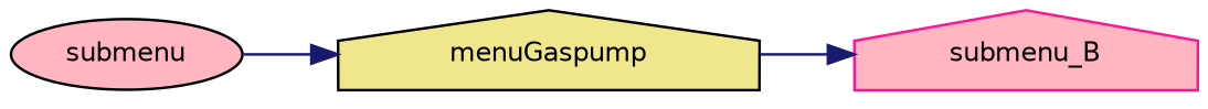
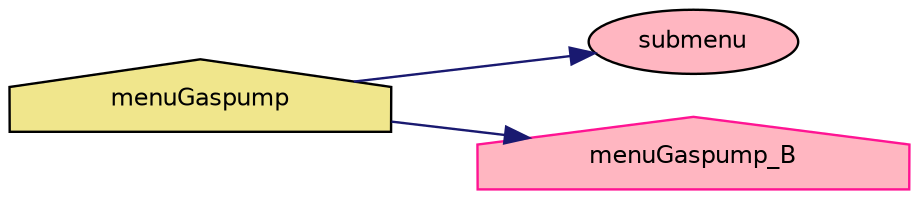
  digraph {
    rankdir=LR
    node [color=black fillcolor=lightpink fontname=Helvetica fontsize=10 shape=house style=filled]
    edge [color=midnightblue fontname=Helvetica fontsize=10 labelfontname=Helvetica labelfontsize=10 style=solid]
    n1 [fillcolor=khaki fontcolor=black height=0.2 label=menuGaspump width=0.4]
    n2 [height=0.2 label=submenu shape=ellipse width=0.4]
-   n3 [color=deeppink height=0.2 label=submenu_B width=0.4]
-   n2 -> n1
+   n3 [color=deeppink height=0.2 label=menuGaspump_B width=0.4]
+   n1 -> n2
    n1 -> n3
  }
